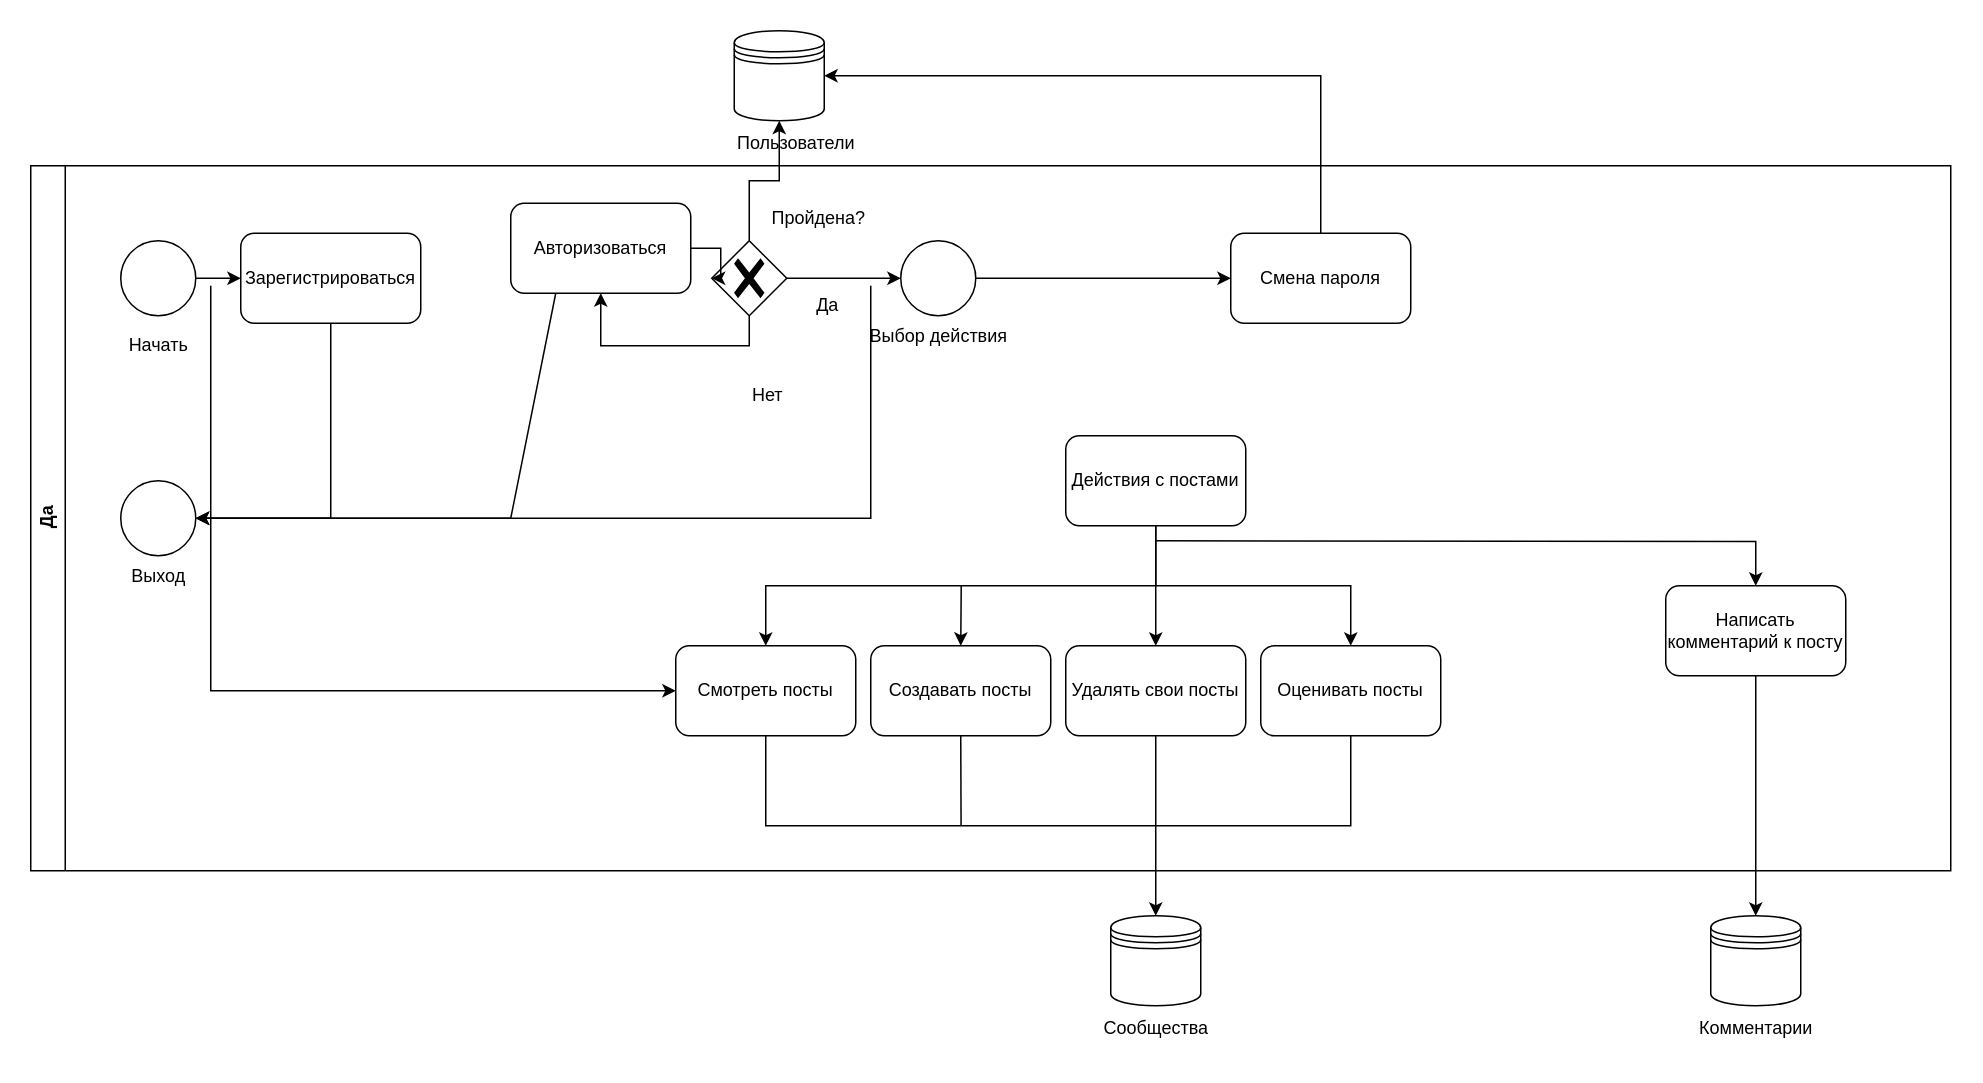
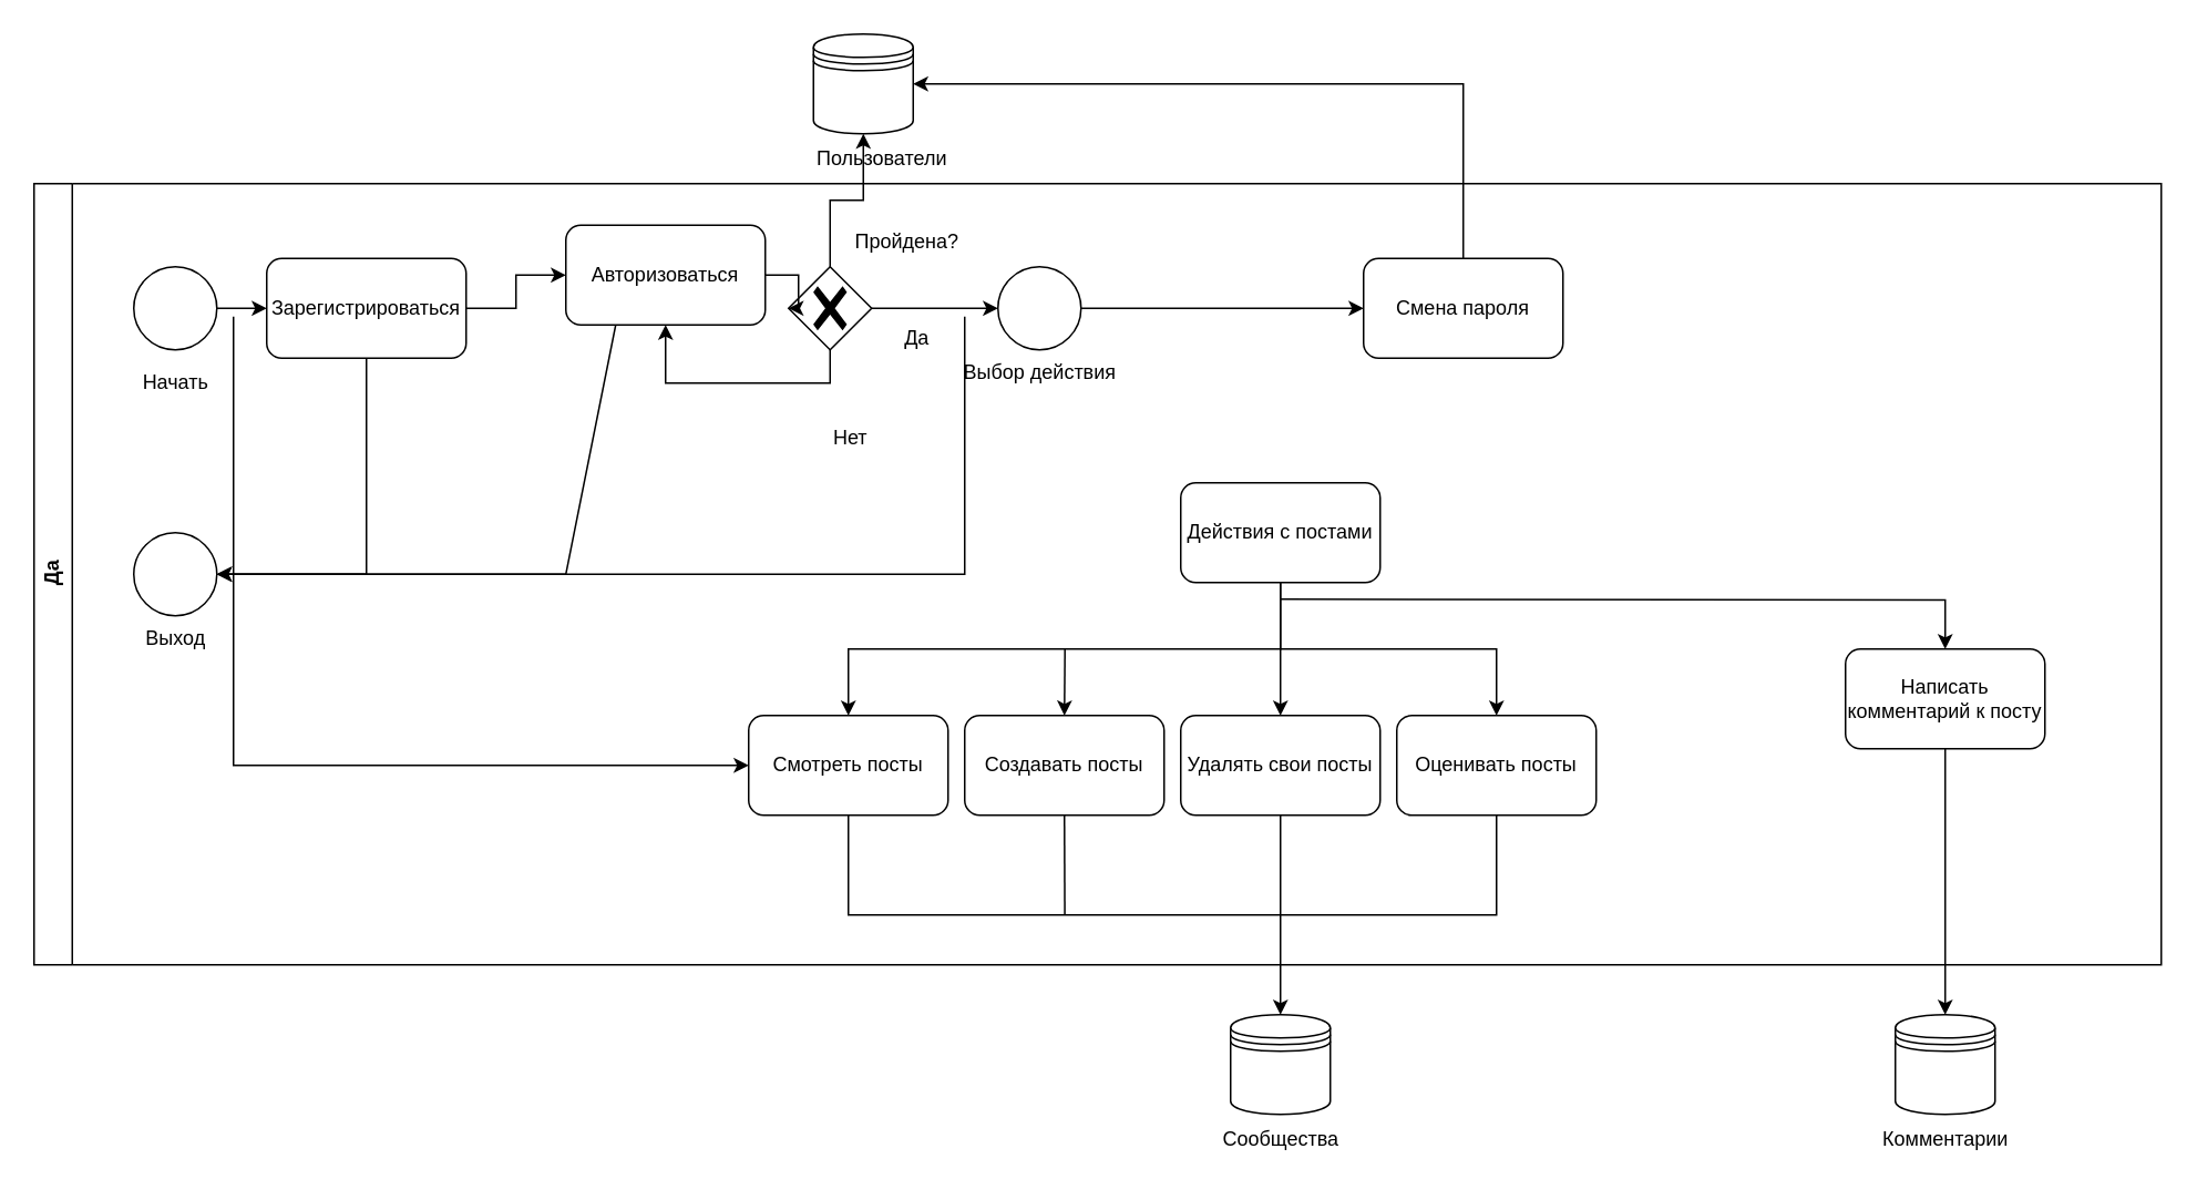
  <mxCell id="0" />
  <mxCell id="1" parent="0" />
  <mxCell id="2" value="Да" style="swimlane;horizontal=0;whiteSpace=wrap;html=1;" parent="1" vertex="1"><mxGeometry x="20" y="110" width="1280" height="470" as="geometry" /></mxCell>
  <mxCell id="3" value="" style="edgeStyle=orthogonalEdgeStyle;rounded=0;orthogonalLoop=1;jettySize=auto;html=1;" parent="2" source="4" target="6" edge="1"><mxGeometry relative="1" as="geometry" /></mxCell>
  <mxCell id="4" value="" style="points=[[0.145,0.145,0],[0.5,0,0],[0.855,0.145,0],[1,0.5,0],[0.855,0.855,0],[0.5,1,0],[0.145,0.855,0],[0,0.5,0]];shape=mxgraph.bpmn.event;html=1;verticalLabelPosition=bottom;labelBackgroundColor=#ffffff;verticalAlign=top;align=center;perimeter=ellipsePerimeter;outlineConnect=0;aspect=fixed;outline=standard;symbol=general;" parent="2" vertex="1"><mxGeometry x="60" y="50" width="50" height="50" as="geometry" /></mxCell>
+ <mxCell id="5" value="" style="edgeStyle=orthogonalEdgeStyle;rounded=0;orthogonalLoop=1;jettySize=auto;html=1;" parent="2" source="6" target="7" edge="1"><mxGeometry relative="1" as="geometry" /></mxCell>
  <mxCell id="6" value="Зарегистрироваться" style="rounded=1;whiteSpace=wrap;html=1;" parent="2" vertex="1"><mxGeometry x="140" y="45" width="120" height="60" as="geometry" /></mxCell>
  <mxCell id="7" value="Авторизоваться" style="rounded=1;whiteSpace=wrap;html=1;" parent="2" vertex="1"><mxGeometry x="320" y="25" width="120" height="60" as="geometry" /></mxCell>
  <mxCell id="8" value="Начать" style="text;html=1;align=center;verticalAlign=middle;resizable=0;points=[];autosize=1;strokeColor=none;fillColor=none;" parent="2" vertex="1"><mxGeometry x="55" y="105" width="60" height="30" as="geometry" /></mxCell>
  <mxCell id="9" value="" style="edgeStyle=orthogonalEdgeStyle;rounded=0;orthogonalLoop=1;jettySize=auto;html=1;" parent="2" source="11" target="13" edge="1"><mxGeometry relative="1" as="geometry" /></mxCell>
  <mxCell id="10" style="edgeStyle=orthogonalEdgeStyle;rounded=0;orthogonalLoop=1;jettySize=auto;html=1;entryX=0.5;entryY=1;entryDx=0;entryDy=0;exitX=0.5;exitY=1;exitDx=0;exitDy=0;exitPerimeter=0;" parent="2" source="11" target="7" edge="1"><mxGeometry relative="1" as="geometry"><mxPoint x="470" y="110" as="sourcePoint" /></mxGeometry></mxCell>
  <mxCell id="11" value="" style="points=[[0.25,0.25,0],[0.5,0,0],[0.75,0.25,0],[1,0.5,0],[0.75,0.75,0],[0.5,1,0],[0.25,0.75,0],[0,0.5,0]];shape=mxgraph.bpmn.gateway2;html=1;verticalLabelPosition=bottom;labelBackgroundColor=#ffffff;verticalAlign=top;align=center;perimeter=rhombusPerimeter;outlineConnect=0;outline=none;symbol=none;gwType=exclusive;" parent="2" vertex="1"><mxGeometry x="454" y="50" width="50" height="50" as="geometry" /></mxCell>
  <mxCell id="12" style="edgeStyle=none;html=1;exitX=1;exitY=0.5;exitDx=0;exitDy=0;exitPerimeter=0;entryX=0;entryY=0.5;entryDx=0;entryDy=0;" parent="2" source="13" target="19" edge="1"><mxGeometry relative="1" as="geometry" /></mxCell>
  <mxCell id="13" value="Выбор действия" style="points=[[0.145,0.145,0],[0.5,0,0],[0.855,0.145,0],[1,0.5,0],[0.855,0.855,0],[0.5,1,0],[0.145,0.855,0],[0,0.5,0]];shape=mxgraph.bpmn.event;html=1;verticalLabelPosition=bottom;labelBackgroundColor=#ffffff;verticalAlign=top;align=center;perimeter=ellipsePerimeter;outlineConnect=0;aspect=fixed;outline=standard;symbol=general;" parent="2" vertex="1"><mxGeometry x="580" y="50" width="50" height="50" as="geometry" /></mxCell>
  <mxCell id="14" value="" style="edgeStyle=orthogonalEdgeStyle;rounded=0;orthogonalLoop=1;jettySize=auto;html=1;entryX=0;entryY=0.5;entryDx=0;entryDy=0;entryPerimeter=0;" parent="2" source="7" target="11" edge="1"><mxGeometry relative="1" as="geometry" /></mxCell>
  <mxCell id="15" value="Пройдена?" style="text;html=1;align=center;verticalAlign=middle;resizable=0;points=[];autosize=1;strokeColor=none;fillColor=none;" parent="2" vertex="1"><mxGeometry x="480" y="20" width="90" height="30" as="geometry" /></mxCell>
  <mxCell id="16" value="Выход" style="points=[[0.145,0.145,0],[0.5,0,0],[0.855,0.145,0],[1,0.5,0],[0.855,0.855,0],[0.5,1,0],[0.145,0.855,0],[0,0.5,0]];shape=mxgraph.bpmn.event;html=1;verticalLabelPosition=bottom;labelBackgroundColor=#ffffff;verticalAlign=top;align=center;perimeter=ellipsePerimeter;outlineConnect=0;aspect=fixed;outline=standard;symbol=general;" parent="2" vertex="1"><mxGeometry x="60" y="210" width="50" height="50" as="geometry" /></mxCell>
  <mxCell id="17" value="" style="endArrow=classic;html=1;rounded=0;entryX=1;entryY=0.5;entryDx=0;entryDy=0;entryPerimeter=0;exitX=0.5;exitY=1;exitDx=0;exitDy=0;" parent="2" source="6" target="16" edge="1"><mxGeometry width="50" height="50" relative="1" as="geometry"><mxPoint x="470" y="200" as="sourcePoint" /><mxPoint x="520" y="150" as="targetPoint" /><Array as="points"><mxPoint x="200" y="235" /></Array></mxGeometry></mxCell>
  <mxCell id="18" value="" style="endArrow=classic;html=1;rounded=0;entryX=1;entryY=0.5;entryDx=0;entryDy=0;entryPerimeter=0;exitX=0.25;exitY=1;exitDx=0;exitDy=0;" parent="2" source="7" target="16" edge="1"><mxGeometry width="50" height="50" relative="1" as="geometry"><mxPoint x="470" y="200" as="sourcePoint" /><mxPoint x="520" y="150" as="targetPoint" /><Array as="points"><mxPoint x="320" y="235" /></Array></mxGeometry></mxCell>
  <mxCell id="19" value="Смена пароля" style="rounded=1;whiteSpace=wrap;html=1;" parent="2" vertex="1"><mxGeometry x="800" y="45" width="120" height="60" as="geometry" /></mxCell>
  <mxCell id="20" style="edgeStyle=orthogonalEdgeStyle;rounded=0;orthogonalLoop=1;jettySize=auto;html=1;entryX=0.5;entryY=0;entryDx=0;entryDy=0;" parent="2" source="23" target="24" edge="1"><mxGeometry relative="1" as="geometry"><Array as="points"><mxPoint x="750" y="280" /><mxPoint x="490" y="280" /></Array></mxGeometry></mxCell>
  <mxCell id="21" style="edgeStyle=orthogonalEdgeStyle;rounded=0;orthogonalLoop=1;jettySize=auto;html=1;entryX=0.5;entryY=0;entryDx=0;entryDy=0;" parent="2" source="23" target="25" edge="1"><mxGeometry relative="1" as="geometry" /></mxCell>
  <mxCell id="22" style="edgeStyle=orthogonalEdgeStyle;rounded=0;orthogonalLoop=1;jettySize=auto;html=1;entryX=0.5;entryY=0;entryDx=0;entryDy=0;" parent="2" target="26" edge="1"><mxGeometry relative="1" as="geometry"><mxPoint x="750" y="250" as="sourcePoint" /></mxGeometry></mxCell>
  <mxCell id="23" value="Действия с постами" style="rounded=1;whiteSpace=wrap;html=1;" parent="2" vertex="1"><mxGeometry x="690" y="180" width="120" height="60" as="geometry" /></mxCell>
  <mxCell id="24" value="Смотреть посты" style="rounded=1;whiteSpace=wrap;html=1;" parent="2" vertex="1"><mxGeometry x="430" y="320" width="120" height="60" as="geometry" /></mxCell>
  <mxCell id="25" value="Удалять свои посты" style="rounded=1;whiteSpace=wrap;html=1;" parent="2" vertex="1"><mxGeometry x="690" y="320" width="120" height="60" as="geometry" /></mxCell>
  <mxCell id="26" value="Написать комментарий к посту" style="rounded=1;whiteSpace=wrap;html=1;" parent="2" vertex="1"><mxGeometry x="1090" y="280" width="120" height="60" as="geometry" /></mxCell>
  <mxCell id="27" value="Оценивать посты" style="rounded=1;whiteSpace=wrap;html=1;" vertex="1" parent="2"><mxGeometry x="820" y="320" width="120" height="60" as="geometry" /></mxCell>
  <mxCell id="28" value="Создавать посты" style="rounded=1;whiteSpace=wrap;html=1;" vertex="1" parent="2"><mxGeometry x="560" y="320" width="120" height="60" as="geometry" /></mxCell>
  <mxCell id="29" value="" style="shape=datastore;whiteSpace=wrap;html=1;" parent="1" vertex="1"><mxGeometry x="489" y="20" width="60" height="60" as="geometry" /></mxCell>
  <mxCell id="30" value="" style="edgeStyle=orthogonalEdgeStyle;rounded=0;orthogonalLoop=1;jettySize=auto;html=1;" parent="1" source="11" target="29" edge="1"><mxGeometry relative="1" as="geometry" /></mxCell>
  <mxCell id="31" value="Пользователи" style="text;html=1;align=center;verticalAlign=middle;resizable=0;points=[];autosize=1;strokeColor=none;fillColor=none;" parent="1" vertex="1"><mxGeometry x="480" y="80" width="100" height="30" as="geometry" /></mxCell>
  <mxCell id="32" value="Нет" style="text;html=1;align=center;verticalAlign=middle;resizable=0;points=[];autosize=1;strokeColor=none;fillColor=none;" parent="1" vertex="1"><mxGeometry x="491" y="248" width="40" height="30" as="geometry" /></mxCell>
  <mxCell id="33" value="Да" style="text;html=1;align=center;verticalAlign=middle;resizable=0;points=[];autosize=1;strokeColor=none;fillColor=none;" parent="1" vertex="1"><mxGeometry x="531" y="188" width="40" height="30" as="geometry" /></mxCell>
  <mxCell id="34" value="" style="endArrow=classic;html=1;rounded=0;entryX=1;entryY=0.5;entryDx=0;entryDy=0;entryPerimeter=0;" parent="1" target="16" edge="1"><mxGeometry width="50" height="50" relative="1" as="geometry"><mxPoint x="580" y="190" as="sourcePoint" /><mxPoint x="560" y="270" as="targetPoint" /><Array as="points"><mxPoint x="580" y="345" /></Array></mxGeometry></mxCell>
  <mxCell id="35" value="" style="shape=datastore;whiteSpace=wrap;html=1;" parent="1" vertex="1"><mxGeometry x="740" y="610" width="60" height="60" as="geometry" /></mxCell>
  <mxCell id="36" value="Сообщества" style="text;html=1;align=center;verticalAlign=middle;resizable=0;points=[];autosize=1;strokeColor=none;fillColor=none;" parent="1" vertex="1"><mxGeometry x="725" y="670" width="90" height="30" as="geometry" /></mxCell>
  <mxCell id="37" value="Комментарии" style="text;html=1;align=center;verticalAlign=middle;resizable=0;points=[];autosize=1;strokeColor=none;fillColor=none;" parent="1" vertex="1"><mxGeometry x="1120" y="670" width="100" height="30" as="geometry" /></mxCell>
  <mxCell id="38" value="" style="shape=datastore;whiteSpace=wrap;html=1;" parent="1" vertex="1"><mxGeometry x="1140" y="610" width="60" height="60" as="geometry" /></mxCell>
  <mxCell id="39" style="edgeStyle=orthogonalEdgeStyle;rounded=0;orthogonalLoop=1;jettySize=auto;html=1;entryX=0.5;entryY=0;entryDx=0;entryDy=0;" parent="1" source="25" target="35" edge="1"><mxGeometry relative="1" as="geometry" /></mxCell>
  <mxCell id="40" style="edgeStyle=none;html=1;exitX=0.5;exitY=0;exitDx=0;exitDy=0;entryX=1;entryY=0.5;entryDx=0;entryDy=0;rounded=0;" parent="1" source="19" target="29" edge="1"><mxGeometry relative="1" as="geometry"><Array as="points"><mxPoint x="880" y="50" /></Array></mxGeometry></mxCell>
  <mxCell id="41" style="edgeStyle=none;html=1;exitX=0.5;exitY=0;exitDx=0;exitDy=0;endArrow=none;endFill=0;startArrow=classic;startFill=1;" edge="1" parent="1" source="28"><mxGeometry relative="1" as="geometry"><mxPoint x="640.316" y="390" as="targetPoint" /></mxGeometry></mxCell>
  <mxCell id="42" style="edgeStyle=none;html=1;exitX=0.5;exitY=0;exitDx=0;exitDy=0;startArrow=classic;startFill=1;endArrow=none;endFill=0;rounded=0;" edge="1" parent="1" source="27"><mxGeometry relative="1" as="geometry"><mxPoint x="770" y="390" as="targetPoint" /><Array as="points"><mxPoint x="900" y="390" /></Array></mxGeometry></mxCell>
  <mxCell id="43" style="edgeStyle=none;rounded=0;html=1;exitX=0.5;exitY=1;exitDx=0;exitDy=0;entryX=0.5;entryY=0;entryDx=0;entryDy=0;startArrow=none;startFill=0;endArrow=classic;endFill=1;" edge="1" parent="1" source="26" target="38"><mxGeometry relative="1" as="geometry" /></mxCell>
  <mxCell id="44" style="edgeStyle=none;rounded=0;html=1;exitX=0.5;exitY=1;exitDx=0;exitDy=0;startArrow=none;startFill=0;endArrow=none;endFill=0;" edge="1" parent="1" source="24"><mxGeometry relative="1" as="geometry"><mxPoint x="770" y="550" as="targetPoint" /><Array as="points"><mxPoint x="510" y="550" /></Array></mxGeometry></mxCell>
  <mxCell id="45" style="edgeStyle=none;rounded=0;html=1;exitX=0.5;exitY=1;exitDx=0;exitDy=0;startArrow=none;startFill=0;endArrow=none;endFill=0;" edge="1" parent="1" source="28"><mxGeometry relative="1" as="geometry"><mxPoint x="640.217" y="550" as="targetPoint" /></mxGeometry></mxCell>
  <mxCell id="46" style="edgeStyle=none;rounded=0;html=1;exitX=0.5;exitY=1;exitDx=0;exitDy=0;startArrow=none;startFill=0;endArrow=none;endFill=0;" edge="1" parent="1" source="27"><mxGeometry relative="1" as="geometry"><mxPoint x="770" y="550" as="targetPoint" /><Array as="points"><mxPoint x="900" y="550" /></Array></mxGeometry></mxCell>
  <mxCell id="47" style="edgeStyle=none;rounded=0;html=1;exitX=0;exitY=0.5;exitDx=0;exitDy=0;startArrow=classic;startFill=1;endArrow=none;endFill=0;" edge="1" parent="1" source="24"><mxGeometry relative="1" as="geometry"><mxPoint x="140" y="190" as="targetPoint" /><Array as="points"><mxPoint x="140" y="460" /></Array></mxGeometry></mxCell>
